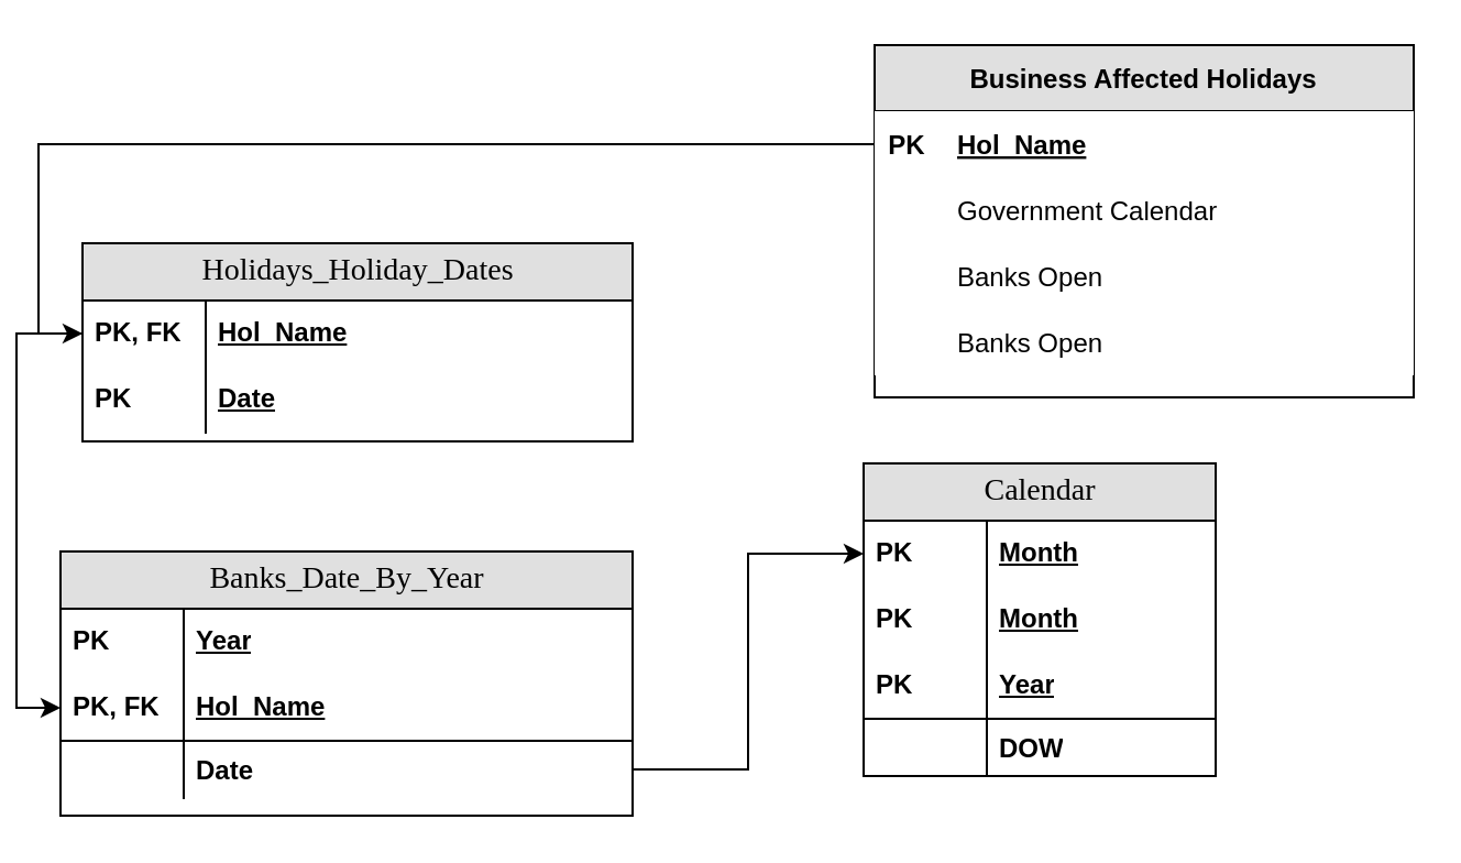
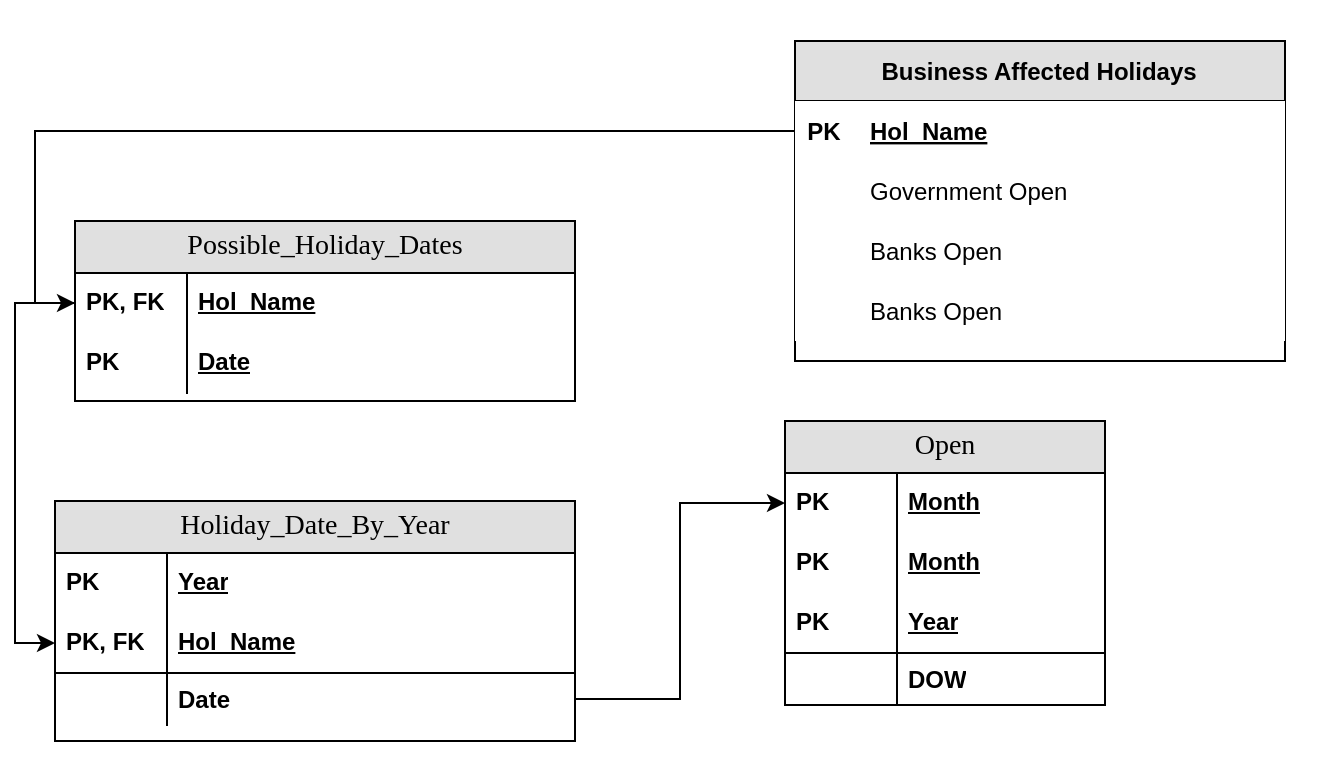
  <mxCell id="0" />
  <mxCell id="1" parent="0" />
  <mxCell id="2" value="Business Affected Holidays" style="shape=table;startSize=30;container=1;collapsible=1;childLayout=tableLayout;fixedRows=1;rowLines=0;fontStyle=1;align=center;resizeLast=1;fillColor=#E0E0E0;" vertex="1" parent="1"><mxGeometry x="390" y="20" width="245" height="160" as="geometry" /></mxCell>
  <mxCell id="3" value="" style="shape=tableRow;horizontal=0;startSize=0;swimlaneHead=0;swimlaneBody=0;collapsible=0;dropTarget=0;points=[[0,0.5],[1,0.5]];portConstraint=eastwest;top=0;left=0;right=0;bottom=1;fillColor=#FFFFFF;" vertex="1" parent="2"><mxGeometry y="30" width="245" height="30" as="geometry" /></mxCell>
  <mxCell id="4" value="PK" style="shape=partialRectangle;connectable=0;top=0;left=0;bottom=0;right=0;fontStyle=1;overflow=hidden;fillColor=#FFFFFF;" vertex="1" parent="3"><mxGeometry width="30" height="30" as="geometry"><mxRectangle width="30" height="30" as="alternateBounds" /></mxGeometry></mxCell>
  <mxCell id="5" value="Hol_Name" style="shape=partialRectangle;connectable=0;top=0;left=0;bottom=0;right=0;align=left;spacingLeft=6;fontStyle=5;overflow=hidden;fillColor=#FFFFFF;" vertex="1" parent="3"><mxGeometry x="30" width="215" height="30" as="geometry"><mxRectangle width="215" height="30" as="alternateBounds" /></mxGeometry></mxCell>
  <mxCell id="6" value="" style="shape=tableRow;horizontal=0;startSize=0;swimlaneHead=0;swimlaneBody=0;collapsible=0;dropTarget=0;points=[[0,0.5],[1,0.5]];portConstraint=eastwest;top=0;left=0;right=0;bottom=0;fillColor=#FFFFFF;" vertex="1" parent="2"><mxGeometry y="60" width="245" height="30" as="geometry" /></mxCell>
  <mxCell id="7" value="" style="shape=partialRectangle;connectable=0;top=0;left=0;bottom=0;right=0;editable=1;overflow=hidden;fillColor=#FFFFFF;" vertex="1" parent="6"><mxGeometry width="30" height="30" as="geometry"><mxRectangle width="30" height="30" as="alternateBounds" /></mxGeometry></mxCell>
- <mxCell id="8" value="Government Calendar" style="shape=partialRectangle;connectable=0;top=0;left=0;bottom=0;right=0;align=left;spacingLeft=6;overflow=hidden;fillColor=#FFFFFF;" vertex="1" parent="6"><mxGeometry x="30" width="215" height="30" as="geometry"><mxRectangle width="215" height="30" as="alternateBounds" /></mxGeometry></mxCell>
+ <mxCell id="8" value="Government Open" style="shape=partialRectangle;connectable=0;top=0;left=0;bottom=0;right=0;align=left;spacingLeft=6;overflow=hidden;fillColor=#FFFFFF;" vertex="1" parent="6"><mxGeometry x="30" width="215" height="30" as="geometry"><mxRectangle width="215" height="30" as="alternateBounds" /></mxGeometry></mxCell>
  <mxCell id="9" value="" style="shape=tableRow;horizontal=0;startSize=0;swimlaneHead=0;swimlaneBody=0;collapsible=0;dropTarget=0;points=[[0,0.5],[1,0.5]];portConstraint=eastwest;top=0;left=0;right=0;bottom=0;fillColor=#FFFFFF;" vertex="1" parent="2"><mxGeometry y="90" width="245" height="30" as="geometry" /></mxCell>
  <mxCell id="10" value="" style="shape=partialRectangle;connectable=0;top=0;left=0;bottom=0;right=0;editable=1;overflow=hidden;fillColor=#FFFFFF;" vertex="1" parent="9"><mxGeometry width="30" height="30" as="geometry"><mxRectangle width="30" height="30" as="alternateBounds" /></mxGeometry></mxCell>
  <mxCell id="11" value="Banks Open" style="shape=partialRectangle;connectable=0;top=0;left=0;bottom=0;right=0;align=left;spacingLeft=6;overflow=hidden;fillColor=#FFFFFF;" vertex="1" parent="9"><mxGeometry x="30" width="215" height="30" as="geometry"><mxRectangle width="215" height="30" as="alternateBounds" /></mxGeometry></mxCell>
  <mxCell id="12" value="" style="shape=tableRow;horizontal=0;startSize=0;swimlaneHead=0;swimlaneBody=0;collapsible=0;dropTarget=0;points=[[0,0.5],[1,0.5]];portConstraint=eastwest;top=0;left=0;right=0;bottom=0;fillColor=#FFFFFF;" vertex="1" parent="2"><mxGeometry y="120" width="245" height="30" as="geometry" /></mxCell>
  <mxCell id="13" value="" style="shape=partialRectangle;connectable=0;top=0;left=0;bottom=0;right=0;editable=1;overflow=hidden;fillColor=#FFFFFF;" vertex="1" parent="12"><mxGeometry width="30" height="30" as="geometry"><mxRectangle width="30" height="30" as="alternateBounds" /></mxGeometry></mxCell>
  <mxCell id="14" value="Banks Open" style="shape=partialRectangle;connectable=0;top=0;left=0;bottom=0;right=0;align=left;spacingLeft=6;overflow=hidden;fillColor=#FFFFFF;" vertex="1" parent="12"><mxGeometry x="30" width="215" height="30" as="geometry"><mxRectangle width="215" height="30" as="alternateBounds" /></mxGeometry></mxCell>
- <mxCell id="15" value="Calendar" style="swimlane;html=1;fontStyle=0;childLayout=stackLayout;horizontal=1;startSize=26;fillColor=#e0e0e0;horizontalStack=0;resizeParent=1;resizeLast=0;collapsible=1;marginBottom=0;swimlaneFillColor=#ffffff;align=center;rounded=0;shadow=0;comic=0;labelBackgroundColor=none;strokeWidth=1;fontFamily=Verdana;fontSize=14" vertex="1" parent="1"><mxGeometry x="385" y="210" width="160" height="142" as="geometry" /></mxCell>
+ <mxCell id="15" value="Open" style="swimlane;html=1;fontStyle=0;childLayout=stackLayout;horizontal=1;startSize=26;fillColor=#e0e0e0;horizontalStack=0;resizeParent=1;resizeLast=0;collapsible=1;marginBottom=0;swimlaneFillColor=#ffffff;align=center;rounded=0;shadow=0;comic=0;labelBackgroundColor=none;strokeWidth=1;fontFamily=Verdana;fontSize=14" vertex="1" parent="1"><mxGeometry x="385" y="210" width="160" height="142" as="geometry" /></mxCell>
  <mxCell id="16" value="Month" style="shape=partialRectangle;top=0;left=0;right=0;bottom=0;html=1;align=left;verticalAlign=middle;fillColor=none;spacingLeft=60;spacingRight=4;whiteSpace=wrap;overflow=hidden;rotatable=0;points=[[0,0.5],[1,0.5]];portConstraint=eastwest;dropTarget=0;fontStyle=5;" vertex="1" parent="15"><mxGeometry y="26" width="160" height="30" as="geometry" /></mxCell>
  <mxCell id="17" value="PK" style="shape=partialRectangle;fontStyle=1;top=0;left=0;bottom=0;html=1;fillColor=none;align=left;verticalAlign=middle;spacingLeft=4;spacingRight=4;whiteSpace=wrap;overflow=hidden;rotatable=0;points=[];portConstraint=eastwest;part=1;" vertex="1" connectable="0" parent="16"><mxGeometry width="56" height="30" as="geometry" /></mxCell>
  <mxCell id="18" value="Month" style="shape=partialRectangle;top=0;left=0;right=0;bottom=0;html=1;align=left;verticalAlign=middle;fillColor=none;spacingLeft=60;spacingRight=4;whiteSpace=wrap;overflow=hidden;rotatable=0;points=[[0,0.5],[1,0.5]];portConstraint=eastwest;dropTarget=0;fontStyle=5;" vertex="1" parent="15"><mxGeometry y="56" width="160" height="30" as="geometry" /></mxCell>
  <mxCell id="19" value="PK" style="shape=partialRectangle;fontStyle=1;top=0;left=0;bottom=0;html=1;fillColor=none;align=left;verticalAlign=middle;spacingLeft=4;spacingRight=4;whiteSpace=wrap;overflow=hidden;rotatable=0;points=[];portConstraint=eastwest;part=1;" vertex="1" connectable="0" parent="18"><mxGeometry width="56" height="30" as="geometry" /></mxCell>
  <mxCell id="20" value="Year" style="shape=partialRectangle;top=0;left=0;right=0;bottom=1;html=1;align=left;verticalAlign=middle;fillColor=none;spacingLeft=60;spacingRight=4;whiteSpace=wrap;overflow=hidden;rotatable=0;points=[[0,0.5],[1,0.5]];portConstraint=eastwest;dropTarget=0;fontStyle=5;" vertex="1" parent="15"><mxGeometry y="86" width="160" height="30" as="geometry" /></mxCell>
  <mxCell id="21" value="PK" style="shape=partialRectangle;fontStyle=1;top=0;left=0;bottom=0;html=1;fillColor=none;align=left;verticalAlign=middle;spacingLeft=4;spacingRight=4;whiteSpace=wrap;overflow=hidden;rotatable=0;points=[];portConstraint=eastwest;part=1;" vertex="1" connectable="0" parent="20"><mxGeometry width="56" height="30" as="geometry" /></mxCell>
  <mxCell id="22" value="&lt;b&gt;DOW&lt;/b&gt;" style="shape=partialRectangle;top=0;left=0;right=0;bottom=0;html=1;align=left;verticalAlign=top;fillColor=none;spacingLeft=60;spacingRight=4;whiteSpace=wrap;overflow=hidden;rotatable=0;points=[[0,0.5],[1,0.5]];portConstraint=eastwest;dropTarget=0;" vertex="1" parent="15"><mxGeometry y="116" width="160" height="26" as="geometry" /></mxCell>
  <mxCell id="23" value="" style="shape=partialRectangle;top=0;left=0;bottom=0;html=1;fillColor=none;align=left;verticalAlign=top;spacingLeft=4;spacingRight=4;whiteSpace=wrap;overflow=hidden;rotatable=0;points=[];portConstraint=eastwest;part=1;" vertex="1" connectable="0" parent="22"><mxGeometry width="56" height="26" as="geometry" /></mxCell>
- <mxCell id="24" value="Holidays_Holiday_Dates" style="swimlane;html=1;fontStyle=0;childLayout=stackLayout;horizontal=1;startSize=26;fillColor=#e0e0e0;horizontalStack=0;resizeParent=1;resizeLast=0;collapsible=1;marginBottom=0;swimlaneFillColor=#ffffff;align=center;rounded=0;shadow=0;comic=0;labelBackgroundColor=none;strokeWidth=1;fontFamily=Verdana;fontSize=14" vertex="1" parent="1"><mxGeometry x="30" y="110" width="250" height="90" as="geometry" /></mxCell>
+ <mxCell id="24" value="Possible_Holiday_Dates" style="swimlane;html=1;fontStyle=0;childLayout=stackLayout;horizontal=1;startSize=26;fillColor=#e0e0e0;horizontalStack=0;resizeParent=1;resizeLast=0;collapsible=1;marginBottom=0;swimlaneFillColor=#ffffff;align=center;rounded=0;shadow=0;comic=0;labelBackgroundColor=none;strokeWidth=1;fontFamily=Verdana;fontSize=14" vertex="1" parent="1"><mxGeometry x="30" y="110" width="250" height="90" as="geometry" /></mxCell>
  <mxCell id="25" value="Hol_Name" style="shape=partialRectangle;top=0;left=0;right=0;bottom=0;html=1;align=left;verticalAlign=middle;fillColor=none;spacingLeft=60;spacingRight=4;whiteSpace=wrap;overflow=hidden;rotatable=0;points=[[0,0.5],[1,0.5]];portConstraint=eastwest;dropTarget=0;fontStyle=5;" vertex="1" parent="24"><mxGeometry y="26" width="250" height="30" as="geometry" /></mxCell>
  <mxCell id="26" value="PK, FK" style="shape=partialRectangle;fontStyle=1;top=0;left=0;bottom=0;html=1;fillColor=none;align=left;verticalAlign=middle;spacingLeft=4;spacingRight=4;whiteSpace=wrap;overflow=hidden;rotatable=0;points=[];portConstraint=eastwest;part=1;" vertex="1" connectable="0" parent="25"><mxGeometry width="56" height="30" as="geometry" /></mxCell>
  <mxCell id="27" value="Date" style="shape=partialRectangle;top=0;left=0;right=0;bottom=0;html=1;align=left;verticalAlign=middle;fillColor=none;spacingLeft=60;spacingRight=4;whiteSpace=wrap;overflow=hidden;rotatable=0;points=[[0,0.5],[1,0.5]];portConstraint=eastwest;dropTarget=0;fontStyle=5;" vertex="1" parent="24"><mxGeometry y="56" width="250" height="30" as="geometry" /></mxCell>
  <mxCell id="28" value="PK" style="shape=partialRectangle;fontStyle=1;top=0;left=0;bottom=0;html=1;fillColor=none;align=left;verticalAlign=middle;spacingLeft=4;spacingRight=4;whiteSpace=wrap;overflow=hidden;rotatable=0;points=[];portConstraint=eastwest;part=1;" vertex="1" connectable="0" parent="27"><mxGeometry width="56" height="30" as="geometry" /></mxCell>
- <mxCell id="29" value="Banks_Date_By_Year" style="swimlane;html=1;fontStyle=0;childLayout=stackLayout;horizontal=1;startSize=26;fillColor=#e0e0e0;horizontalStack=0;resizeParent=1;resizeLast=0;collapsible=1;marginBottom=0;swimlaneFillColor=#ffffff;align=center;rounded=0;shadow=0;comic=0;labelBackgroundColor=none;strokeWidth=1;fontFamily=Verdana;fontSize=14" vertex="1" parent="1"><mxGeometry x="20" y="250" width="260" height="120" as="geometry" /></mxCell>
+ <mxCell id="29" value="Holiday_Date_By_Year" style="swimlane;html=1;fontStyle=0;childLayout=stackLayout;horizontal=1;startSize=26;fillColor=#e0e0e0;horizontalStack=0;resizeParent=1;resizeLast=0;collapsible=1;marginBottom=0;swimlaneFillColor=#ffffff;align=center;rounded=0;shadow=0;comic=0;labelBackgroundColor=none;strokeWidth=1;fontFamily=Verdana;fontSize=14" vertex="1" parent="1"><mxGeometry x="20" y="250" width="260" height="120" as="geometry" /></mxCell>
  <mxCell id="30" value="Year" style="shape=partialRectangle;top=0;left=0;right=0;bottom=0;html=1;align=left;verticalAlign=middle;fillColor=none;spacingLeft=60;spacingRight=4;whiteSpace=wrap;overflow=hidden;rotatable=0;points=[[0,0.5],[1,0.5]];portConstraint=eastwest;dropTarget=0;fontStyle=5;" vertex="1" parent="29"><mxGeometry y="26" width="260" height="30" as="geometry" /></mxCell>
  <mxCell id="31" value="PK" style="shape=partialRectangle;fontStyle=1;top=0;left=0;bottom=0;html=1;fillColor=none;align=left;verticalAlign=middle;spacingLeft=4;spacingRight=4;whiteSpace=wrap;overflow=hidden;rotatable=0;points=[];portConstraint=eastwest;part=1;" vertex="1" connectable="0" parent="30"><mxGeometry width="56" height="30" as="geometry" /></mxCell>
  <mxCell id="32" value="Hol_Name" style="shape=partialRectangle;top=0;left=0;right=0;bottom=1;html=1;align=left;verticalAlign=middle;fillColor=none;spacingLeft=60;spacingRight=4;whiteSpace=wrap;overflow=hidden;rotatable=0;points=[[0,0.5],[1,0.5]];portConstraint=eastwest;dropTarget=0;fontStyle=5;" vertex="1" parent="29"><mxGeometry y="56" width="260" height="30" as="geometry" /></mxCell>
  <mxCell id="33" value="PK, FK" style="shape=partialRectangle;fontStyle=1;top=0;left=0;bottom=0;html=1;fillColor=none;align=left;verticalAlign=middle;spacingLeft=4;spacingRight=4;whiteSpace=wrap;overflow=hidden;rotatable=0;points=[];portConstraint=eastwest;part=1;" vertex="1" connectable="0" parent="32"><mxGeometry width="56" height="30" as="geometry" /></mxCell>
  <mxCell id="34" value="&lt;b&gt;Date&lt;/b&gt;" style="shape=partialRectangle;top=0;left=0;right=0;bottom=0;html=1;align=left;verticalAlign=top;fillColor=none;spacingLeft=60;spacingRight=4;whiteSpace=wrap;overflow=hidden;rotatable=0;points=[[0,0.5],[1,0.5]];portConstraint=eastwest;dropTarget=0;" vertex="1" parent="29"><mxGeometry y="86" width="260" height="26" as="geometry" /></mxCell>
  <mxCell id="35" value="" style="shape=partialRectangle;top=0;left=0;bottom=0;html=1;fillColor=none;align=left;verticalAlign=top;spacingLeft=4;spacingRight=4;whiteSpace=wrap;overflow=hidden;rotatable=0;points=[];portConstraint=eastwest;part=1;" vertex="1" connectable="0" parent="34"><mxGeometry width="56" height="26" as="geometry" /></mxCell>
  <mxCell id="36" style="edgeStyle=orthogonalEdgeStyle;rounded=0;orthogonalLoop=1;jettySize=auto;html=1;entryX=0;entryY=0.5;entryDx=0;entryDy=0;" edge="1" parent="1" source="3" target="25"><mxGeometry relative="1" as="geometry" /></mxCell>
  <mxCell id="37" style="edgeStyle=orthogonalEdgeStyle;rounded=0;orthogonalLoop=1;jettySize=auto;html=1;entryX=0;entryY=0.5;entryDx=0;entryDy=0;" edge="1" parent="1" source="25" target="32"><mxGeometry relative="1" as="geometry" /></mxCell>
  <mxCell id="38" style="edgeStyle=orthogonalEdgeStyle;rounded=0;orthogonalLoop=1;jettySize=auto;html=1;" edge="1" parent="1" source="34" target="16"><mxGeometry relative="1" as="geometry" /></mxCell>
